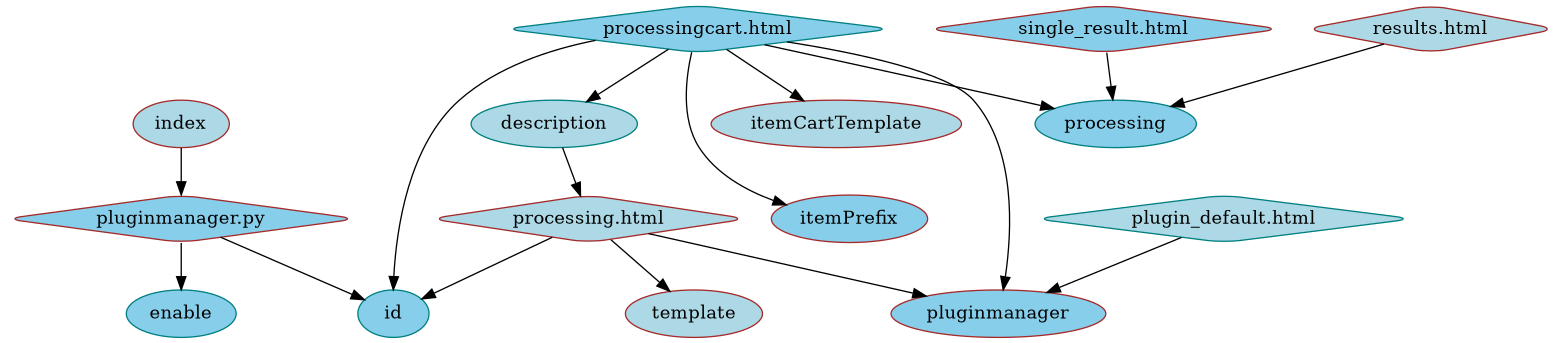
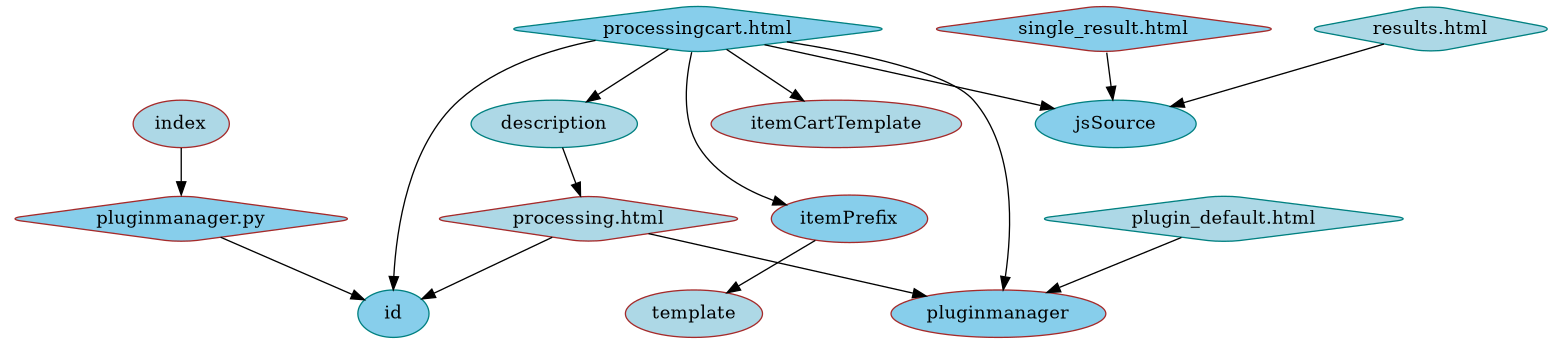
  digraph {
    node [color=brown fillcolor=skyblue style=filled]
    n1 [label="pluginmanager.py" shape=diamond style="rounded,filled"]
    n2 [color=teal label=id]
-   enable [color=teal]
    n4 [fillcolor=lightblue label=index]
    n5 [fillcolor=lightblue label="processing.html" shape=diamond style="rounded,filled"]
    n6 [fillcolor=lightblue label=template]
    n7 [label=pluginmanager]
    n8 [color=teal fillcolor=lightblue label=description]
    n9 [color=teal fillcolor=lightblue label="plugin_default.html" shape=diamond style="rounded,filled"]
    n10 [color=teal label="processingcart.html" shape=diamond style="rounded,filled"]
-   n11 [color=teal label=processing]
+   n11 [color=teal label=jsSource]
    n12 [fillcolor=lightblue label=itemCartTemplate]
    n13 [label=itemPrefix]
-   n14 [fillcolor=lightblue label="results.html" shape=diamond style="rounded,filled"]
+   n14 [color=teal fillcolor=lightblue label="results.html" shape=diamond style="rounded,filled"]
    n15 [label="single_result.html" shape=diamond style="rounded,filled"]
    n1 -> n2
-   n1 -> enable
    n4 -> n1
    n5 -> n2
-   n5 -> n6
+   n13 -> n6
    n5 -> n7
    n8 -> n5
    n9 -> n7
    n10 -> n2
    n10 -> n7
    n10 -> n8
    n10 -> n11
    n10 -> n12
    n10 -> n13
    n14 -> n11
    n15 -> n11
  }
